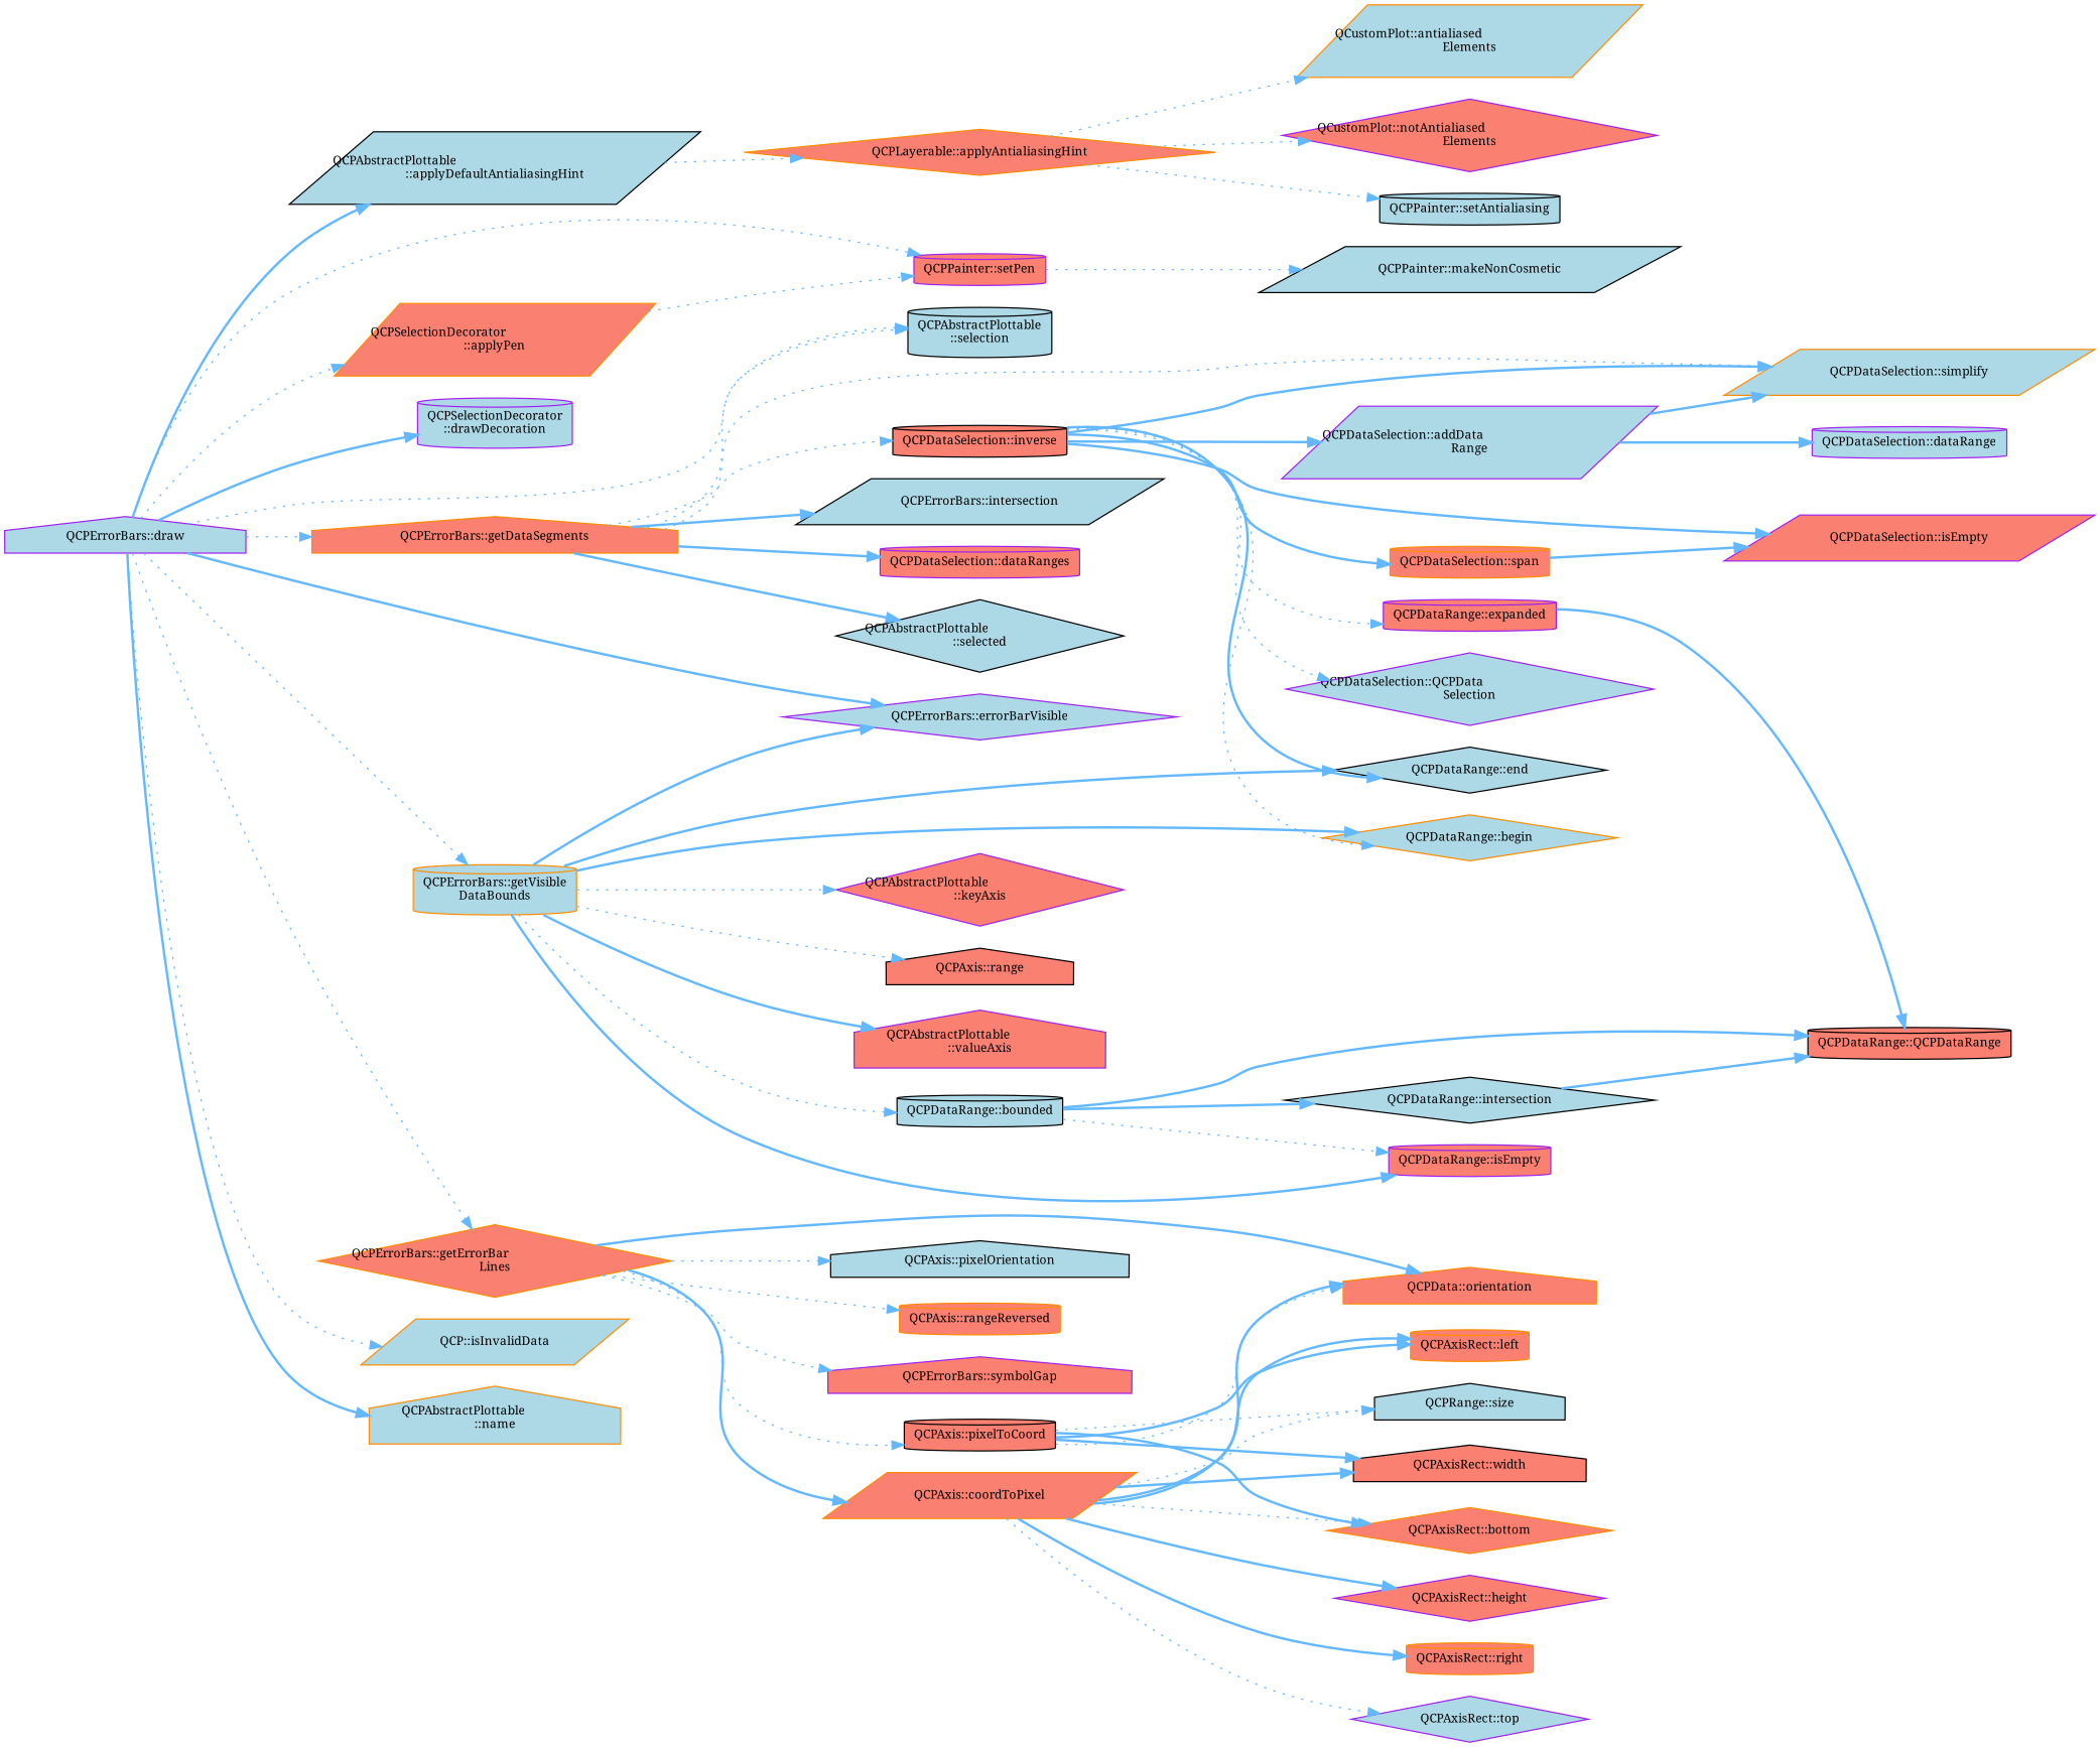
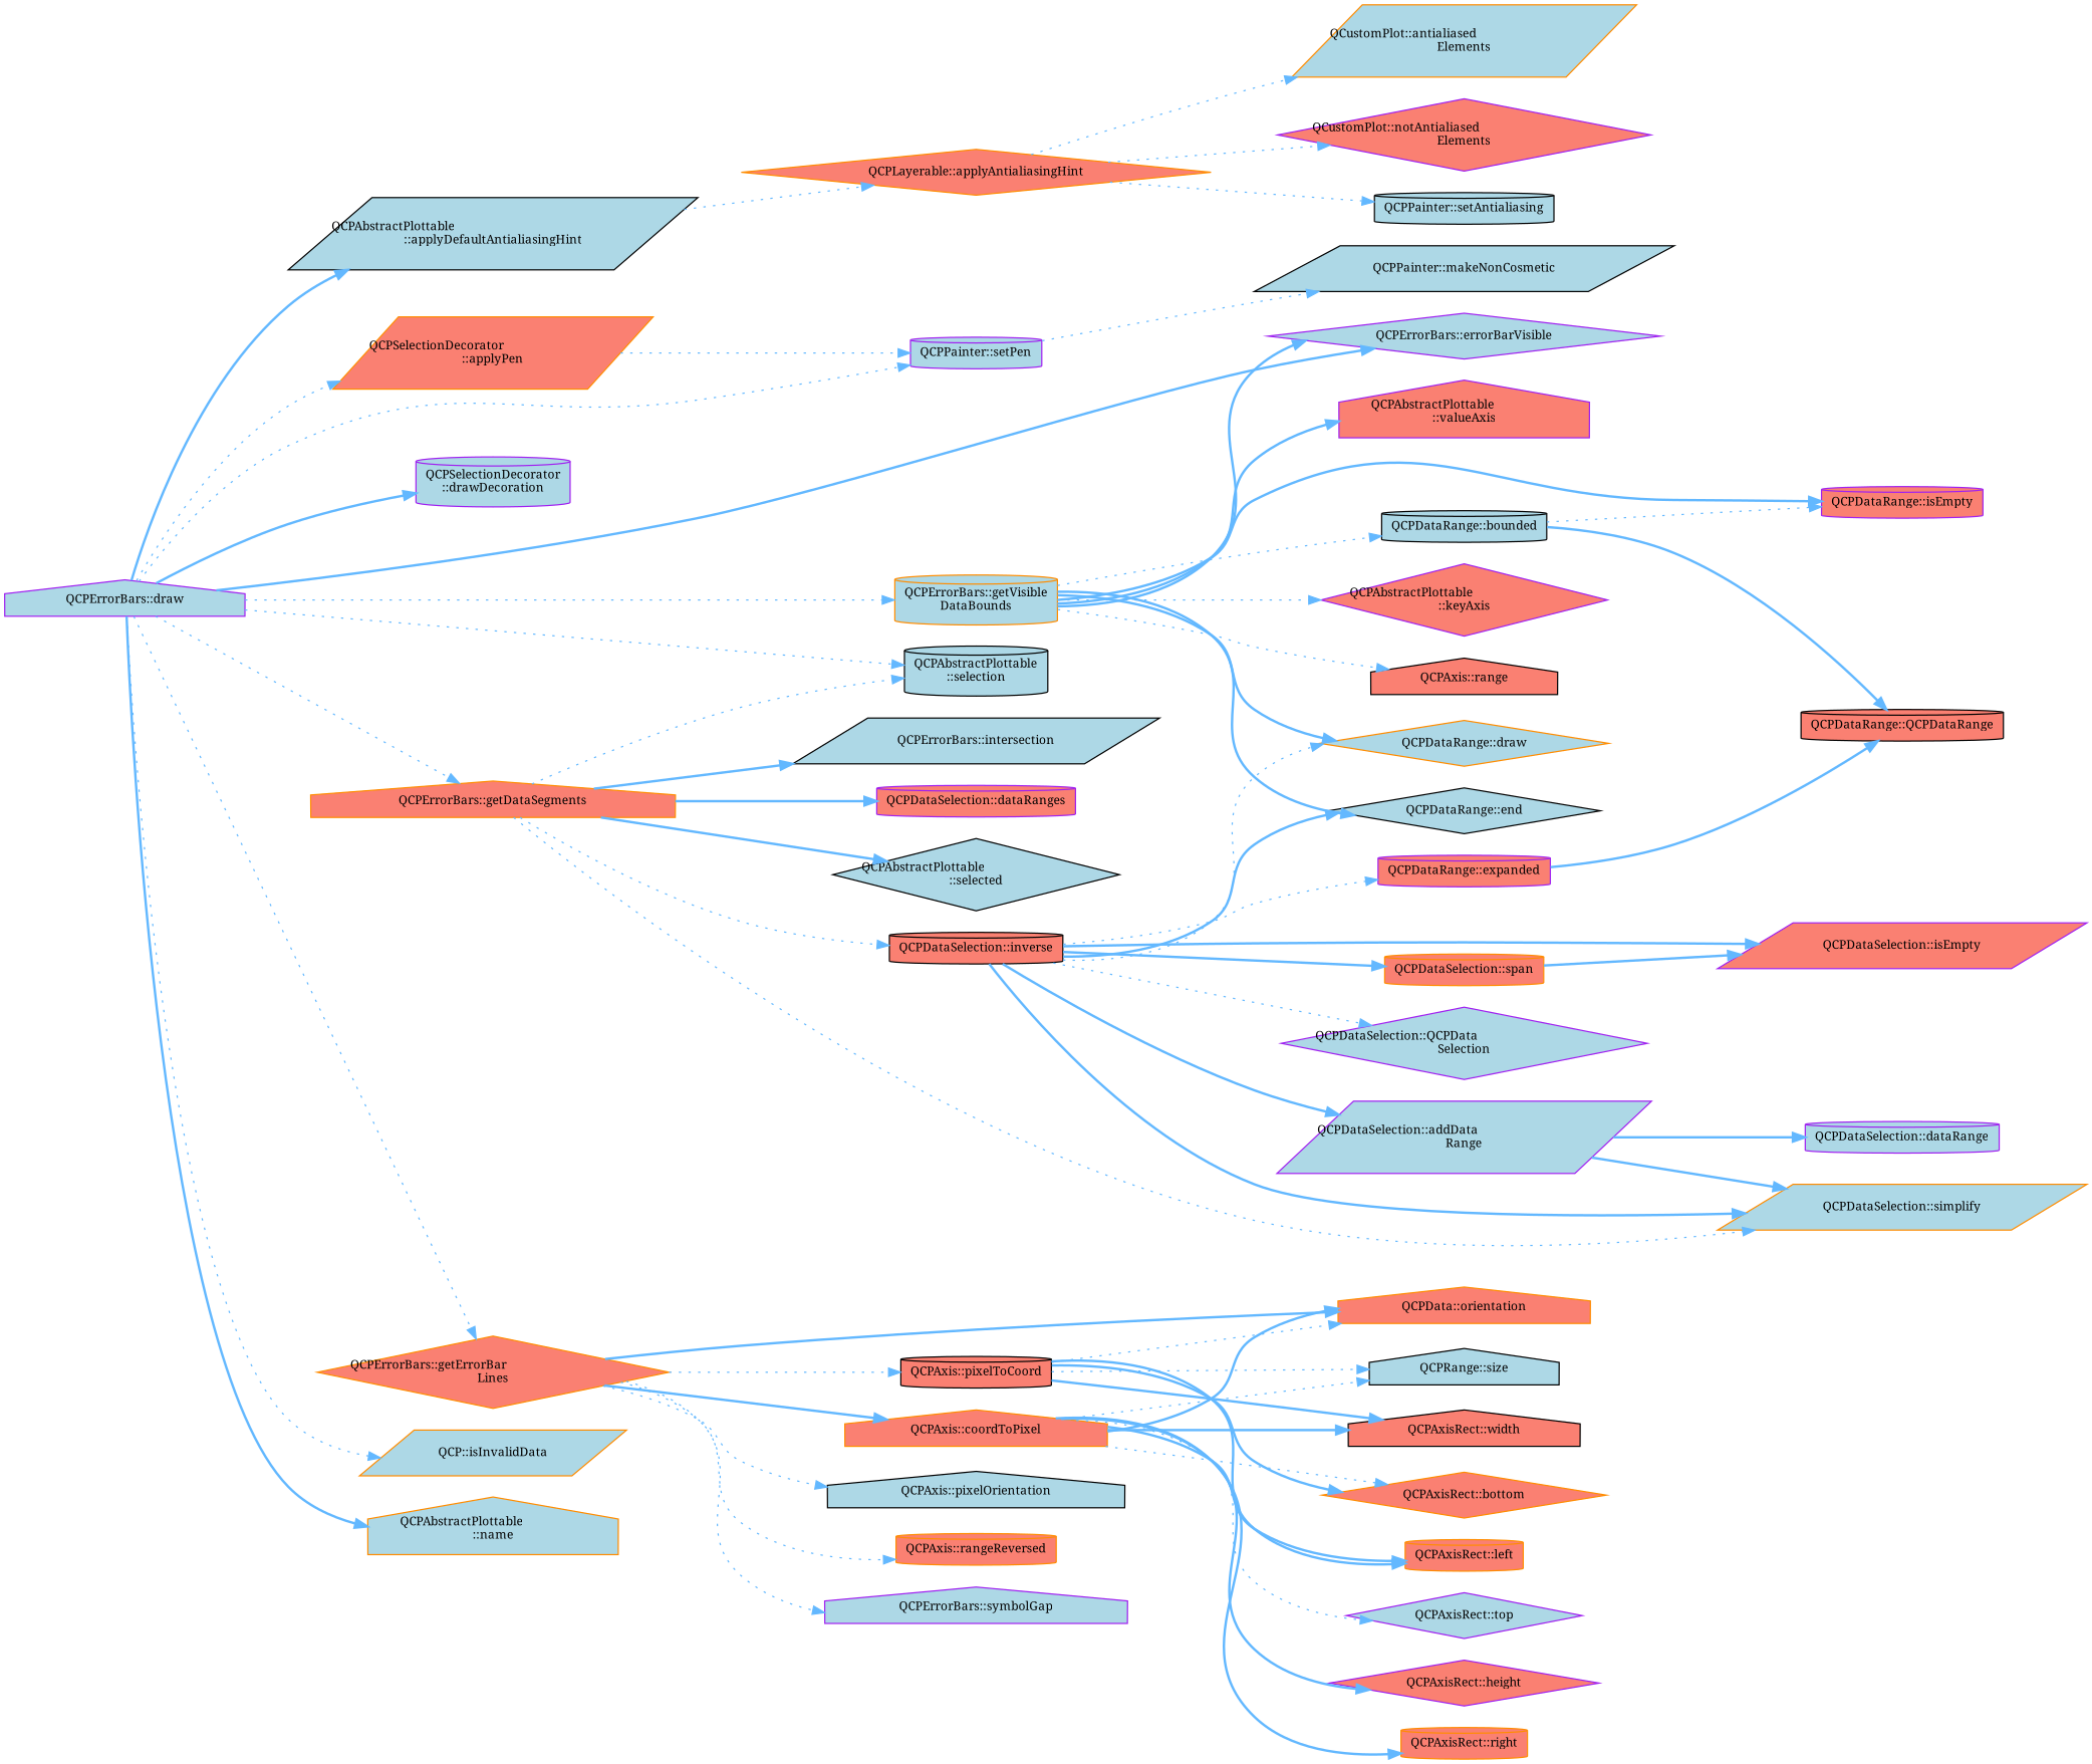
  digraph {
    fontname="Noto Serif"
    rankdir=LR
    node [color=purple fillcolor=lightblue fontname="Noto Serif" fontsize=10 shape=cylinder style=filled]
    edge [color=steelblue1 fontname="Noto Serif" fontsize=10 labelfontname=Helvetica labelfontsize=10 style=bold]
    n1 [fontcolor=black height=0.2 label="QCPErrorBars::draw" shape=house width=0.4]
    n2 [color=black height=0.2 label="QCPAbstractPlottable\l::applyDefaultAntialiasingHint" shape=parallelogram width=0.4]
    n3 [color=darkorange fillcolor=salmon height=0.2 label="QCPSelectionDecorator\l::applyPen" shape=parallelogram width=0.4]
-   n4 [fillcolor=salmon height=0.2 label="QCPPainter::setPen" width=0.4]
+   n4 [height=0.2 label="QCPPainter::setPen" width=0.4]
    n5 [height=0.2 label="QCPSelectionDecorator\l::drawDecoration" width=0.4]
    n6 [height=0.2 label="QCPErrorBars::errorBarVisible" shape=diamond width=0.4]
    n7 [color=darkorange fillcolor=salmon height=0.2 label="QCPErrorBars::getDataSegments" shape=house width=0.4]
    n8 [color=black height=0.2 label="QCPAbstractPlottable\l::selection" width=0.4]
    n9 [color=darkorange fillcolor=salmon height=0.2 label="QCPErrorBars::getErrorBar\lLines" shape=diamond width=0.4]
    n10 [color=darkorange height=0.2 label="QCPErrorBars::getVisible\lDataBounds" width=0.4]
    n11 [color=darkorange height=0.2 label="QCP::isInvalidData" shape=parallelogram width=0.4]
    n12 [color=darkorange height=0.2 label="QCPAbstractPlottable\l::name" shape=house width=0.4]
    n13 [color=darkorange fillcolor=salmon height=0.2 label="QCPLayerable::applyAntialiasingHint" shape=diamond width=0.4]
    n14 [color=black height=0.2 label="QCPPainter::makeNonCosmetic" shape=parallelogram width=0.4]
    n15 [color=black height=0.2 label="QCPErrorBars::intersection" shape=parallelogram width=0.4]
    n16 [fillcolor=salmon height=0.2 label="QCPDataSelection::dataRanges" width=0.4]
    n17 [color=black fillcolor=salmon height=0.2 label="QCPDataSelection::inverse" width=0.4]
    n18 [color=darkorange height=0.2 label="QCPDataSelection::simplify" shape=parallelogram width=0.4]
    n19 [color=black height=0.2 label="QCPAbstractPlottable\l::selected" shape=diamond width=0.4]
-   n20 [color=darkorange fillcolor=salmon height=0.2 label="QCPAxis::coordToPixel" shape=parallelogram width=0.4]
+   n20 [color=darkorange fillcolor=salmon height=0.2 label="QCPAxis::coordToPixel" shape=house width=0.4]
    n21 [color=darkorange fillcolor=salmon height=0.2 label="QCPData::orientation" shape=house width=0.4]
    n22 [color=black height=0.2 label="QCPAxis::pixelOrientation" shape=house width=0.4]
    n23 [color=black fillcolor=salmon height=0.2 label="QCPAxis::pixelToCoord" width=0.4]
    n24 [color=darkorange fillcolor=salmon height=0.2 label="QCPAxis::rangeReversed" width=0.4]
-   n25 [fillcolor=salmon height=0.2 label="QCPErrorBars::symbolGap" shape=house width=0.4]
-   n26 [color=darkorange height=0.2 label="QCPDataRange::begin" shape=diamond width=0.4]
+   n25 [height=0.2 label="QCPErrorBars::symbolGap" shape=house width=0.4]
+   n26 [color=darkorange height=0.2 label="QCPDataRange::draw" shape=diamond width=0.4]
    n27 [color=black height=0.2 label="QCPDataRange::end" shape=diamond width=0.4]
    n28 [color=black height=0.2 label="QCPDataRange::bounded" width=0.4]
    n29 [fillcolor=salmon height=0.2 label="QCPDataRange::isEmpty" width=0.4]
    n30 [fillcolor=salmon height=0.2 label="QCPAbstractPlottable\l::keyAxis" shape=diamond width=0.4]
    n31 [color=black fillcolor=salmon height=0.2 label="QCPAxis::range" shape=house width=0.4]
    n32 [fillcolor=salmon height=0.2 label="QCPAbstractPlottable\l::valueAxis" shape=house width=0.4]
    n33 [color=darkorange height=0.2 label="QCustomPlot::antialiased\lElements" shape=parallelogram width=0.4]
    n34 [fillcolor=salmon height=0.2 label="QCustomPlot::notAntialiased\lElements" shape=diamond width=0.4]
    n35 [color=black height=0.2 label="QCPPainter::setAntialiasing" width=0.4]
    n36 [height=0.2 label="QCPDataSelection::addData\lRange" shape=parallelogram width=0.4]
    n37 [fillcolor=salmon height=0.2 label="QCPDataRange::expanded" width=0.4]
    n38 [fillcolor=salmon height=0.2 label="QCPDataSelection::isEmpty" shape=parallelogram width=0.4]
    n39 [height=0.2 label="QCPDataSelection::QCPData\lSelection" shape=diamond width=0.4]
    n40 [color=darkorange fillcolor=salmon height=0.2 label="QCPDataSelection::span" width=0.4]
    n41 [height=0.2 label="QCPDataSelection::dataRange" width=0.4]
    n42 [color=black fillcolor=salmon height=0.2 label="QCPDataRange::QCPDataRange" width=0.4]
    n43 [color=darkorange fillcolor=salmon height=0.2 label="QCPAxisRect::bottom" shape=diamond width=0.4]
    n44 [fillcolor=salmon height=0.2 label="QCPAxisRect::height" shape=diamond width=0.4]
    n45 [color=darkorange fillcolor=salmon height=0.2 label="QCPAxisRect::left" width=0.4]
    n46 [color=darkorange fillcolor=salmon height=0.2 label="QCPAxisRect::right" width=0.4]
    n47 [color=black height=0.2 label="QCPRange::size" shape=house width=0.4]
    n48 [height=0.2 label="QCPAxisRect::top" shape=diamond width=0.4]
    n49 [color=black fillcolor=salmon height=0.2 label="QCPAxisRect::width" shape=house width=0.4]
-   n50 [color=black height=0.2 label="QCPDataRange::intersection" shape=diamond width=0.4]
    n1 -> n2
    n1 -> n3 [style=dotted]
    n1 -> n4 [style=dotted]
    n1 -> n5
    n1 -> n6
    n1 -> n7 [style=dotted]
    n1 -> n8 [style=dotted]
    n1 -> n9 [style=dotted]
    n1 -> n10 [style=dotted]
    n1 -> n11 [style=dotted]
    n1 -> n12
    n2 -> n13 [style=dotted]
    n3 -> n4 [style=dotted]
    n4 -> n14 [style=dotted]
    n7 -> n8 [style=dotted]
    n7 -> n15
    n7 -> n16
    n7 -> n17 [style=dotted]
    n7 -> n18 [style=dotted]
    n7 -> n19
    n9 -> n20
    n9 -> n21
    n9 -> n22 [style=dotted]
    n9 -> n23 [style=dotted]
    n9 -> n24 [style=dotted]
    n9 -> n25 [style=dotted]
    n10 -> n6
    n10 -> n26
    n10 -> n27
    n10 -> n28 [style=dotted]
    n10 -> n29
    n10 -> n30 [style=dotted]
    n10 -> n31 [style=dotted]
    n10 -> n32
    n13 -> n33 [style=dotted]
    n13 -> n34 [style=dotted]
    n13 -> n35 [style=dotted]
    n17 -> n18
    n17 -> n26 [style=dotted]
    n17 -> n27
    n17 -> n36
    n17 -> n37 [style=dotted]
    n17 -> n38
    n17 -> n39 [style=dotted]
    n17 -> n40
    n20 -> n21
    n20 -> n43 [style=dotted]
    n20 -> n44
    n20 -> n45
    n20 -> n46
    n20 -> n47 [style=dotted]
    n20 -> n48 [style=dotted]
    n20 -> n49
    n23 -> n21 [style=dotted]
    n23 -> n43
    n23 -> n45
    n23 -> n47 [style=dotted]
    n23 -> n49
    n28 -> n29 [style=dotted]
    n28 -> n42
-   n28 -> n50
    n36 -> n18
    n36 -> n41
    n37 -> n42
    n40 -> n38
-   n50 -> n42
  }
